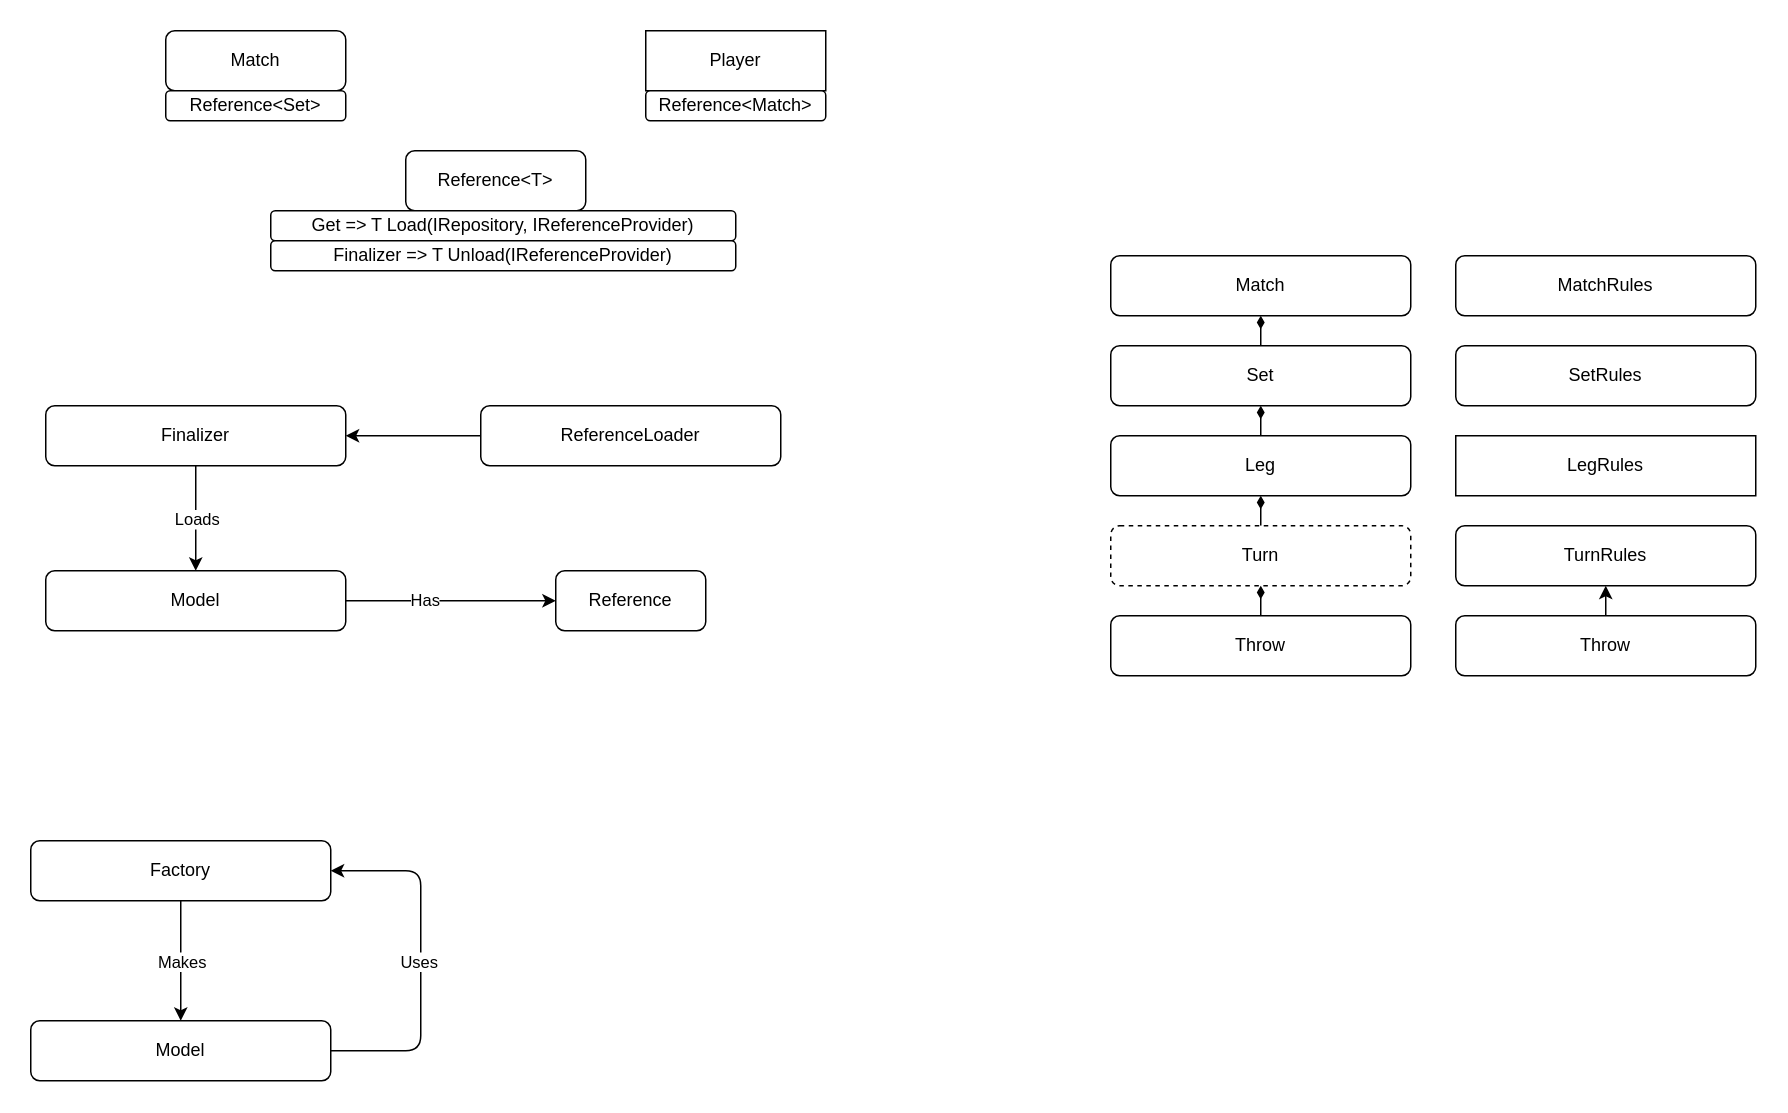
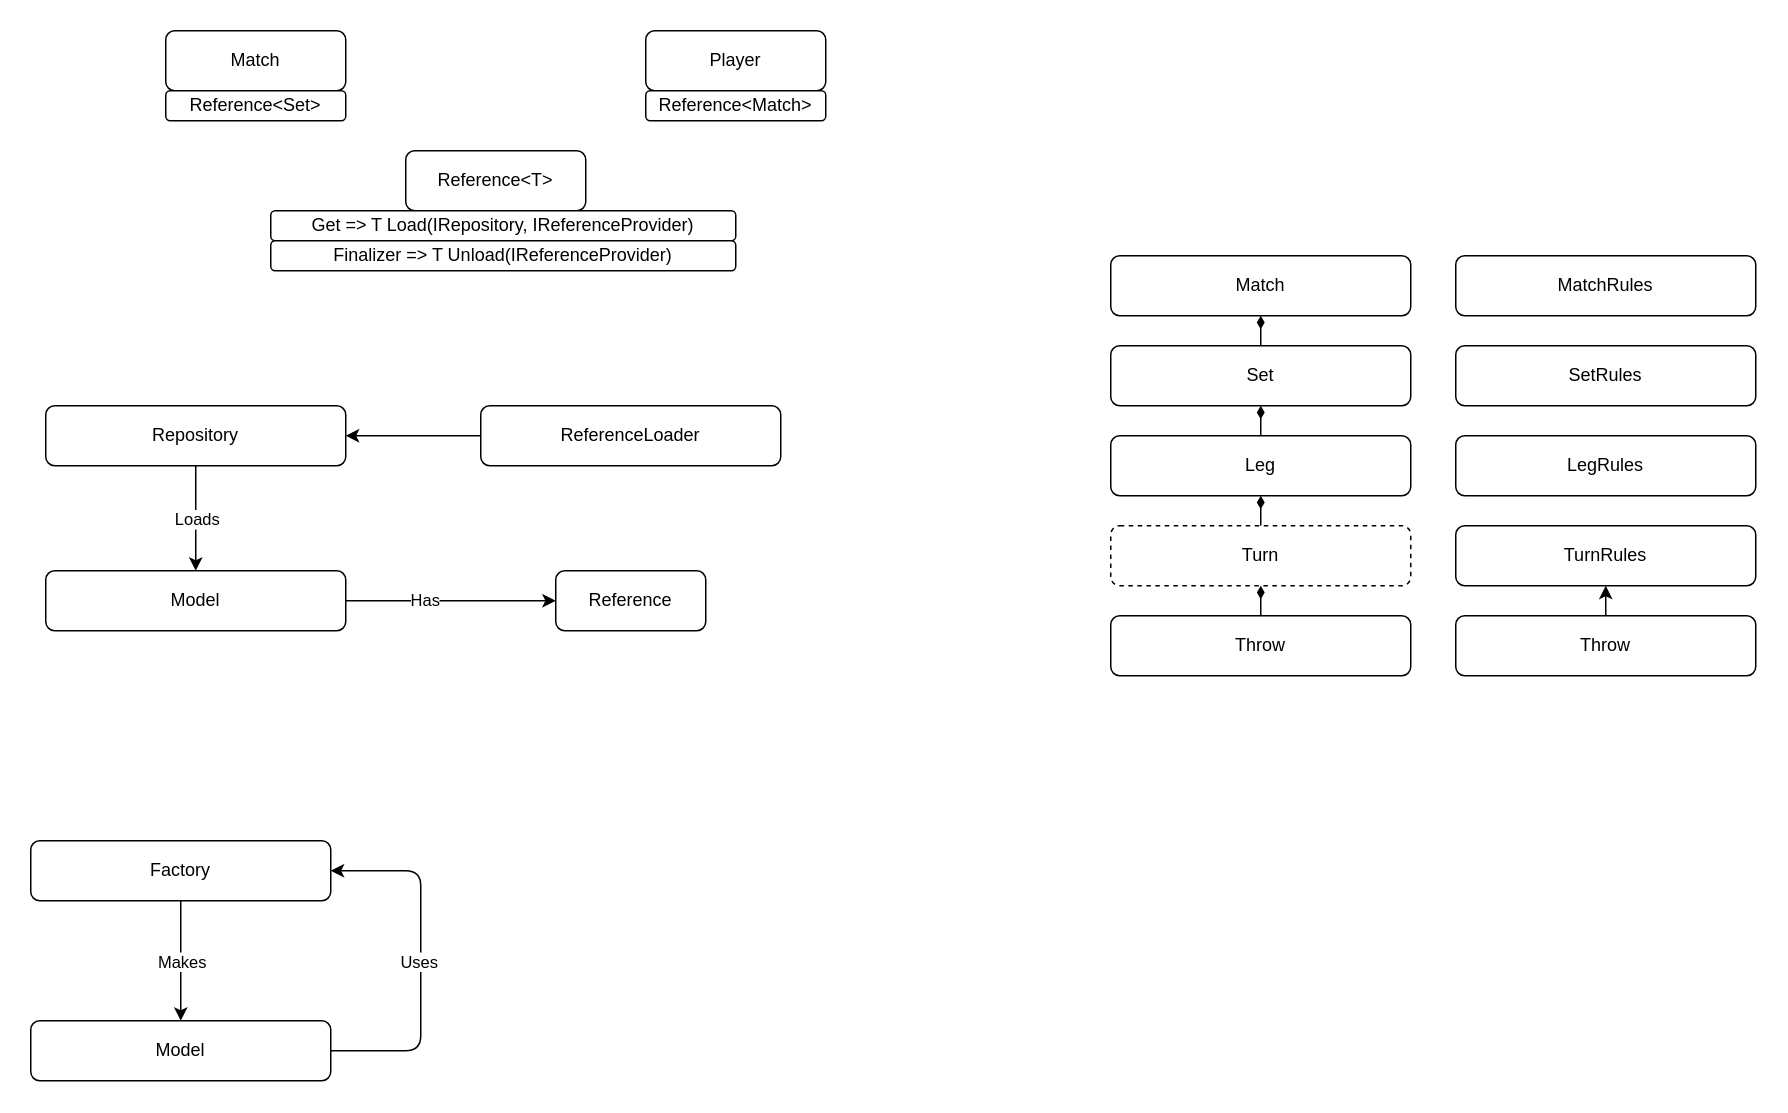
  <mxCell id="0" />
  <mxCell id="1" parent="0" />
  <mxCell id="2" value="Match" style="rounded=1;whiteSpace=wrap;html=1;" parent="1" vertex="1"><mxGeometry x="110" y="20" width="120" height="40" as="geometry" /></mxCell>
  <mxCell id="3" value="Reference&amp;lt;Set&amp;gt;" style="rounded=1;whiteSpace=wrap;html=1;" parent="1" vertex="1"><mxGeometry x="110" y="60" width="120" height="20" as="geometry" /></mxCell>
- <mxCell id="4" value="Player" style="whiteSpace=wrap;html=1;rounded=0;" parent="1" vertex="1"><mxGeometry x="430" y="20" width="120" height="40" as="geometry" /></mxCell>
+ <mxCell id="4" value="Player" style="rounded=1;whiteSpace=wrap;html=1;" parent="1" vertex="1"><mxGeometry x="430" y="20" width="120" height="40" as="geometry" /></mxCell>
  <mxCell id="5" value="Reference&amp;lt;Match&amp;gt;" style="rounded=1;whiteSpace=wrap;html=1;" parent="1" vertex="1"><mxGeometry x="430" y="60" width="120" height="20" as="geometry" /></mxCell>
  <mxCell id="6" value="Reference&amp;lt;T&amp;gt;" style="rounded=1;whiteSpace=wrap;html=1;" parent="1" vertex="1"><mxGeometry x="270" y="100" width="120" height="40" as="geometry" /></mxCell>
  <mxCell id="7" value="Get =&amp;gt; T Load(IRepository, IReferenceProvider)" style="rounded=1;whiteSpace=wrap;html=1;" parent="1" vertex="1"><mxGeometry x="180" y="140" width="310" height="20" as="geometry" /></mxCell>
  <mxCell id="8" value="Finalizer =&amp;gt; T Unload(IReferenceProvider)" style="rounded=1;whiteSpace=wrap;html=1;" parent="1" vertex="1"><mxGeometry x="180" y="160" width="310" height="20" as="geometry" /></mxCell>
  <mxCell id="9" style="edgeStyle=none;html=1;entryX=0;entryY=0.5;entryDx=0;entryDy=0;" parent="1" source="11" target="15" edge="1"><mxGeometry relative="1" as="geometry" /></mxCell>
  <mxCell id="10" value="Has" style="edgeLabel;html=1;align=center;verticalAlign=middle;resizable=0;points=[];" parent="9" vertex="1" connectable="0"><mxGeometry x="-0.252" y="1" relative="1" as="geometry"><mxPoint as="offset" /></mxGeometry></mxCell>
  <mxCell id="11" value="Model" style="rounded=1;whiteSpace=wrap;html=1;" parent="1" vertex="1"><mxGeometry x="30" y="380" width="200" height="40" as="geometry" /></mxCell>
  <mxCell id="12" style="edgeStyle=none;html=1;" parent="1" source="14" target="11" edge="1"><mxGeometry relative="1" as="geometry" /></mxCell>
  <mxCell id="13" value="Loads" style="edgeLabel;html=1;align=center;verticalAlign=middle;resizable=0;points=[];" parent="12" vertex="1" connectable="0"><mxGeometry x="0.159" y="-1" relative="1" as="geometry"><mxPoint x="1" y="-6" as="offset" /></mxGeometry></mxCell>
- <mxCell id="14" value="Finalizer" style="rounded=1;whiteSpace=wrap;html=1;" parent="1" vertex="1"><mxGeometry x="30" y="270" width="200" height="40" as="geometry" /></mxCell>
+ <mxCell id="14" value="Repository" style="rounded=1;whiteSpace=wrap;html=1;" parent="1" vertex="1"><mxGeometry x="30" y="270" width="200" height="40" as="geometry" /></mxCell>
  <mxCell id="15" value="Reference" style="rounded=1;whiteSpace=wrap;html=1;" parent="1" vertex="1"><mxGeometry x="370" y="380" width="100" height="40" as="geometry" /></mxCell>
  <mxCell id="16" style="edgeStyle=none;html=1;" parent="1" source="17" target="14" edge="1"><mxGeometry relative="1" as="geometry" /></mxCell>
  <mxCell id="17" value="ReferenceLoader" style="rounded=1;whiteSpace=wrap;html=1;" parent="1" vertex="1"><mxGeometry x="320" y="270" width="200" height="40" as="geometry" /></mxCell>
  <mxCell id="18" value="Match" style="rounded=1;whiteSpace=wrap;html=1;" parent="1" vertex="1"><mxGeometry x="740" y="170" width="200" height="40" as="geometry" /></mxCell>
  <mxCell id="19" style="edgeStyle=none;html=1;entryX=0.5;entryY=1;entryDx=0;entryDy=0;endArrow=diamondThin;endFill=1;" parent="1" source="20" target="18" edge="1"><mxGeometry relative="1" as="geometry" /></mxCell>
  <mxCell id="20" value="Set" style="rounded=1;whiteSpace=wrap;html=1;" parent="1" vertex="1"><mxGeometry x="740" y="230" width="200" height="40" as="geometry" /></mxCell>
  <mxCell id="21" style="edgeStyle=none;html=1;entryX=0.5;entryY=1;entryDx=0;entryDy=0;endArrow=diamondThin;endFill=1;" parent="1" source="22" target="20" edge="1"><mxGeometry relative="1" as="geometry" /></mxCell>
  <mxCell id="22" value="Leg" style="rounded=1;whiteSpace=wrap;html=1;" parent="1" vertex="1"><mxGeometry x="740" y="290" width="200" height="40" as="geometry" /></mxCell>
  <mxCell id="23" style="edgeStyle=none;html=1;endArrow=diamondThin;endFill=1;" parent="1" source="24" target="22" edge="1"><mxGeometry relative="1" as="geometry" /></mxCell>
  <mxCell id="24" value="Turn" style="rounded=1;whiteSpace=wrap;html=1;dashed=1;" parent="1" vertex="1"><mxGeometry x="740" y="350" width="200" height="40" as="geometry" /></mxCell>
  <mxCell id="25" style="edgeStyle=none;html=1;endArrow=diamondThin;endFill=1;" parent="1" source="26" target="24" edge="1"><mxGeometry relative="1" as="geometry" /></mxCell>
  <mxCell id="26" value="Throw" style="rounded=1;whiteSpace=wrap;html=1;" parent="1" vertex="1"><mxGeometry x="740" y="410" width="200" height="40" as="geometry" /></mxCell>
  <mxCell id="27" value="MatchRules" style="rounded=1;whiteSpace=wrap;html=1;" parent="1" vertex="1"><mxGeometry x="970" y="170" width="200" height="40" as="geometry" /></mxCell>
  <mxCell id="28" value="SetRules" style="rounded=1;whiteSpace=wrap;html=1;" parent="1" vertex="1"><mxGeometry x="970" y="230" width="200" height="40" as="geometry" /></mxCell>
- <mxCell id="29" value="LegRules" style="whiteSpace=wrap;html=1;rounded=0;" parent="1" vertex="1"><mxGeometry x="970" y="290" width="200" height="40" as="geometry" /></mxCell>
+ <mxCell id="29" value="LegRules" style="rounded=1;whiteSpace=wrap;html=1;" parent="1" vertex="1"><mxGeometry x="970" y="290" width="200" height="40" as="geometry" /></mxCell>
  <mxCell id="30" value="TurnRules" style="rounded=1;whiteSpace=wrap;html=1;" parent="1" vertex="1"><mxGeometry x="970" y="350" width="200" height="40" as="geometry" /></mxCell>
  <mxCell id="31" style="edgeStyle=orthogonalEdgeStyle;html=1;endArrow=classic;endFill=1;" parent="1" source="32" target="30" edge="1"><mxGeometry relative="1" as="geometry" /></mxCell>
  <mxCell id="32" value="Throw" style="rounded=1;whiteSpace=wrap;html=1;" parent="1" vertex="1"><mxGeometry x="970" y="410" width="200" height="40" as="geometry" /></mxCell>
  <mxCell id="33" style="edgeStyle=none;html=1;entryX=1;entryY=0.5;entryDx=0;entryDy=0;" parent="1" source="35" target="38" edge="1"><mxGeometry relative="1" as="geometry"><Array as="points"><mxPoint x="280" y="700" /><mxPoint x="280" y="580" /></Array></mxGeometry></mxCell>
  <mxCell id="34" value="Uses" style="edgeLabel;html=1;align=center;verticalAlign=middle;resizable=0;points=[];" parent="33" vertex="1" connectable="0"><mxGeometry x="-0.084" y="2" relative="1" as="geometry"><mxPoint y="-10" as="offset" /></mxGeometry></mxCell>
  <mxCell id="35" value="Model" style="rounded=1;whiteSpace=wrap;html=1;" parent="1" vertex="1"><mxGeometry x="20" y="680" width="200" height="40" as="geometry" /></mxCell>
  <mxCell id="36" style="edgeStyle=none;html=1;" parent="1" source="38" target="35" edge="1"><mxGeometry relative="1" as="geometry" /></mxCell>
  <mxCell id="37" value="Makes" style="edgeLabel;html=1;align=center;verticalAlign=middle;resizable=0;points=[];" parent="36" vertex="1" connectable="0"><mxGeometry x="0.167" y="1" relative="1" as="geometry"><mxPoint x="-1" y="-7" as="offset" /></mxGeometry></mxCell>
  <mxCell id="38" value="Factory" style="rounded=1;whiteSpace=wrap;html=1;" parent="1" vertex="1"><mxGeometry x="20" y="560" width="200" height="40" as="geometry" /></mxCell>
